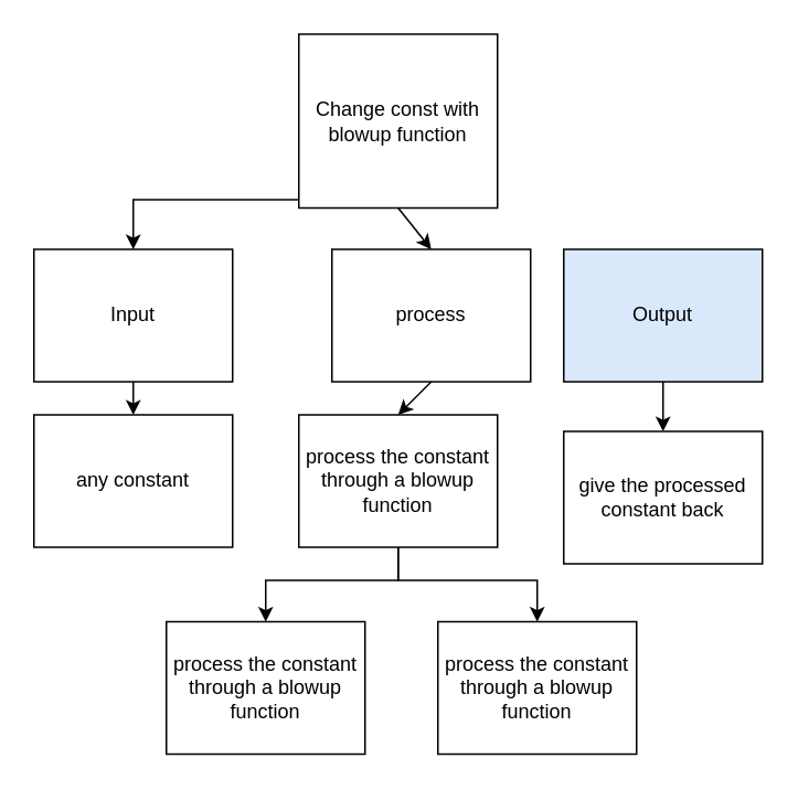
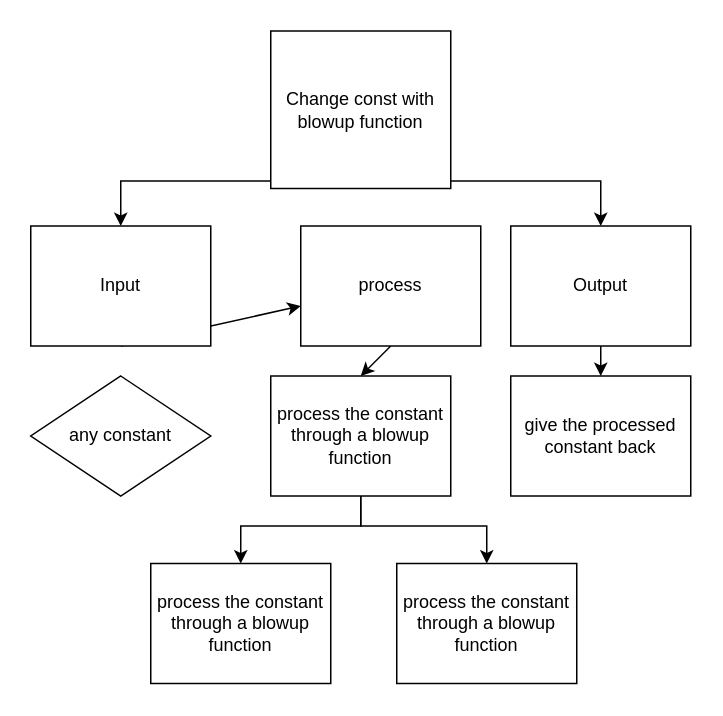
  <mxCell id="0" />
  <mxCell id="1" parent="0" />
  <mxCell id="2" style="edgeStyle=none;html=1;exitX=0.5;exitY=1;exitDx=0;exitDy=0;entryX=0.5;entryY=0;entryDx=0;entryDy=0;rounded=0;" parent="1" source="5" target="7" edge="1"><mxGeometry relative="1" as="geometry"><Array as="points"><mxPoint x="240" y="120" /><mxPoint x="80" y="120" /></Array></mxGeometry></mxCell>
- <mxCell id="4" style="edgeStyle=none;rounded=0;html=1;exitX=0.5;exitY=1;exitDx=0;exitDy=0;entryX=0.5;entryY=0;entryDx=0;entryDy=0;" parent="1" source="5" target="9" edge="1"><mxGeometry relative="1" as="geometry" /></mxCell>
+ <mxCell id="3" style="edgeStyle=none;rounded=0;html=1;exitX=0.5;exitY=1;exitDx=0;exitDy=0;entryX=0.5;entryY=0;entryDx=0;entryDy=0;" parent="1" source="5" target="11" edge="1"><mxGeometry relative="1" as="geometry"><Array as="points"><mxPoint x="240" y="120" /><mxPoint x="400" y="120" /></Array></mxGeometry></mxCell>
  <mxCell id="5" value="Change const with blowup function" style="rounded=0;whiteSpace=wrap;html=1;" parent="1" vertex="1"><mxGeometry x="180" y="20" width="120" height="105" as="geometry" /></mxCell>
- <mxCell id="6" style="edgeStyle=none;html=1;exitX=0.5;exitY=1;exitDx=0;exitDy=0;entryX=0.5;entryY=0;entryDx=0;entryDy=0;" edge="1" parent="1" source="7" target="12"><mxGeometry relative="1" as="geometry" /></mxCell>
+ <mxCell id="6" style="edgeStyle=none;html=1;exitX=0.5;exitY=1;exitDx=0;exitDy=0;" edge="1" parent="1" source="7" target="9"><mxGeometry relative="1" as="geometry" /></mxCell>
  <mxCell id="7" value="Input" style="rounded=0;whiteSpace=wrap;html=1;" parent="1" vertex="1"><mxGeometry x="20" y="150" width="120" height="80" as="geometry" /></mxCell>
  <mxCell id="8" style="edgeStyle=none;html=1;exitX=0.5;exitY=1;exitDx=0;exitDy=0;entryX=0.5;entryY=0;entryDx=0;entryDy=0;" edge="1" parent="1" source="9" target="15"><mxGeometry relative="1" as="geometry" /></mxCell>
  <mxCell id="9" value="process" style="rounded=0;whiteSpace=wrap;html=1;" parent="1" vertex="1"><mxGeometry x="200" y="150" width="120" height="80" as="geometry" /></mxCell>
  <mxCell id="10" style="edgeStyle=none;rounded=0;html=1;exitX=0.5;exitY=1;exitDx=0;exitDy=0;entryX=0.5;entryY=0;entryDx=0;entryDy=0;" edge="1" parent="1" source="11" target="18"><mxGeometry relative="1" as="geometry" /></mxCell>
- <mxCell id="11" value="Output" style="rounded=0;whiteSpace=wrap;html=1;fillColor=#dae8fc;" parent="1" vertex="1"><mxGeometry x="340" y="150" width="120" height="80" as="geometry" /></mxCell>
- <mxCell id="12" value="any constant" style="rounded=0;whiteSpace=wrap;html=1;" vertex="1" parent="1"><mxGeometry x="20" y="250" width="120" height="80" as="geometry" /></mxCell>
+ <mxCell id="11" value="Output" style="rounded=0;whiteSpace=wrap;html=1;" parent="1" vertex="1"><mxGeometry x="340" y="150" width="120" height="80" as="geometry" /></mxCell>
+ <mxCell id="12" value="any constant" style="rhombus;whiteSpace=wrap;html=1;" vertex="1" parent="1"><mxGeometry x="20" y="250" width="120" height="80" as="geometry" /></mxCell>
  <mxCell id="13" style="edgeStyle=none;html=1;exitX=0.5;exitY=1;exitDx=0;exitDy=0;entryX=0.5;entryY=0;entryDx=0;entryDy=0;rounded=0;" edge="1" parent="1" source="15" target="16"><mxGeometry relative="1" as="geometry"><Array as="points"><mxPoint x="240" y="350" /><mxPoint x="160" y="350" /></Array></mxGeometry></mxCell>
  <mxCell id="14" style="edgeStyle=none;html=1;exitX=0.5;exitY=1;exitDx=0;exitDy=0;entryX=0.5;entryY=0;entryDx=0;entryDy=0;rounded=0;" edge="1" parent="1" source="15" target="17"><mxGeometry relative="1" as="geometry"><Array as="points"><mxPoint x="240" y="350" /><mxPoint x="324" y="350" /></Array></mxGeometry></mxCell>
  <mxCell id="15" value="process the constant through a blowup function" style="rounded=0;whiteSpace=wrap;html=1;" vertex="1" parent="1"><mxGeometry x="180" y="250" width="120" height="80" as="geometry" /></mxCell>
  <mxCell id="16" value="process the constant through a blowup function" style="rounded=0;whiteSpace=wrap;html=1;" vertex="1" parent="1"><mxGeometry x="100" y="375" width="120" height="80" as="geometry" /></mxCell>
  <mxCell id="17" value="process the constant through a blowup function" style="rounded=0;whiteSpace=wrap;html=1;" vertex="1" parent="1"><mxGeometry x="264" y="375" width="120" height="80" as="geometry" /></mxCell>
- <mxCell id="18" value="give the processed constant back" style="rounded=0;whiteSpace=wrap;html=1;" vertex="1" parent="1"><mxGeometry x="340" y="260" width="120" height="80" as="geometry" /></mxCell>
+ <mxCell id="18" value="give the processed constant back" style="rounded=0;whiteSpace=wrap;html=1;" vertex="1" parent="1"><mxGeometry x="340" y="250" width="120" height="80" as="geometry" /></mxCell>
